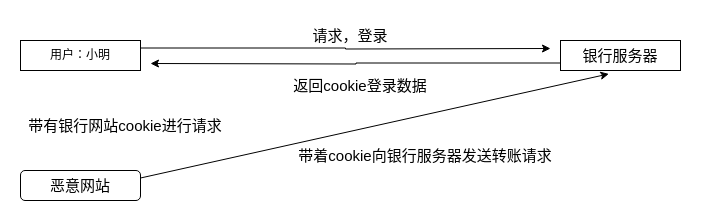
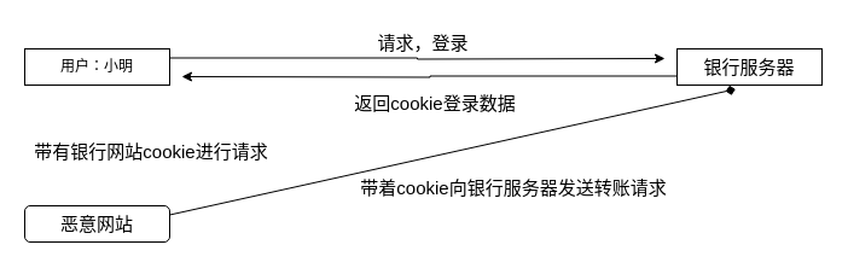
  <mxCell id="0" />
  <mxCell id="1" parent="0" />
  <mxCell id="2" style="edgeStyle=orthogonalEdgeStyle;rounded=0;orthogonalLoop=1;jettySize=auto;html=1;exitX=1;exitY=0.25;exitDx=0;exitDy=0;fontSize=15;" edge="1" parent="1" source="4"><mxGeometry relative="1" as="geometry"><mxPoint x="550" y="48" as="targetPoint" /></mxGeometry></mxCell>
  <mxCell id="3" style="edgeStyle=orthogonalEdgeStyle;rounded=0;orthogonalLoop=1;jettySize=auto;html=1;exitX=0.75;exitY=1;exitDx=0;exitDy=0;fontSize=15;entryX=0.75;entryY=1;entryDx=0;entryDy=0;" edge="1" parent="1" source="4" target="4"><mxGeometry relative="1" as="geometry"><mxPoint x="280" y="240" as="targetPoint" /><Array as="points" /></mxGeometry></mxCell>
  <mxCell id="4" value="用户：小明" style="rounded=0;whiteSpace=wrap;html=1;" vertex="1" parent="1"><mxGeometry x="20" y="40" width="120" height="30" as="geometry" /></mxCell>
  <mxCell id="5" style="edgeStyle=orthogonalEdgeStyle;rounded=0;orthogonalLoop=1;jettySize=auto;html=1;exitX=0;exitY=0.75;exitDx=0;exitDy=0;fontSize=15;" edge="1" parent="1" source="6"><mxGeometry relative="1" as="geometry"><mxPoint x="150" y="63" as="targetPoint" /></mxGeometry></mxCell>
  <mxCell id="6" value="银行服务器" style="rounded=0;whiteSpace=wrap;html=1;fontSize=15;" vertex="1" parent="1"><mxGeometry x="560" y="40" width="120" height="30" as="geometry" /></mxCell>
  <mxCell id="7" value="请求，登录" style="text;html=1;strokeColor=none;fillColor=none;align=center;verticalAlign=middle;whiteSpace=wrap;rounded=0;fontSize=15;" vertex="1" parent="1"><mxGeometry x="310" y="20" width="80" height="30" as="geometry" /></mxCell>
  <mxCell id="8" value="返回cookie登录数据" style="text;html=1;strokeColor=none;fillColor=none;align=center;verticalAlign=middle;whiteSpace=wrap;rounded=0;fontSize=15;" vertex="1" parent="1"><mxGeometry x="290" y="70" width="140" height="30" as="geometry" /></mxCell>
  <mxCell id="9" value="恶意网站" style="whiteSpace=wrap;html=1;fontSize=15;rounded=1;" vertex="1" parent="1"><mxGeometry x="20" y="170" width="120" height="30" as="geometry" /></mxCell>
  <mxCell id="10" value="带有银行网站cookie进行请求" style="text;html=1;strokeColor=none;fillColor=none;align=center;verticalAlign=middle;whiteSpace=wrap;rounded=0;fontSize=15;" vertex="1" parent="1"><mxGeometry x="20" y="110" width="210" height="30" as="geometry" /></mxCell>
- <mxCell id="11" value="" style="endArrow=classic;html=1;rounded=0;fontSize=15;entryX=0.403;entryY=1.113;entryDx=0;entryDy=0;entryPerimeter=0;exitX=1;exitY=0.25;exitDx=0;exitDy=0;" edge="1" parent="1" source="9" target="6"><mxGeometry width="50" height="50" relative="1" as="geometry"><mxPoint x="340" y="190" as="sourcePoint" /><mxPoint x="390" y="140" as="targetPoint" /></mxGeometry></mxCell>
+ <mxCell id="11" value="" style="endArrow=diamond;html=1;rounded=0;fontSize=15;entryX=0.403;entryY=1.113;entryDx=0;entryDy=0;entryPerimeter=0;exitX=1;exitY=0.25;exitDx=0;exitDy=0;" edge="1" parent="1" source="9" target="6"><mxGeometry width="50" height="50" relative="1" as="geometry"><mxPoint x="340" y="190" as="sourcePoint" /><mxPoint x="390" y="140" as="targetPoint" /></mxGeometry></mxCell>
  <mxCell id="12" value="带着cookie向银行服务器发送转账请求" style="text;html=1;strokeColor=none;fillColor=none;align=center;verticalAlign=middle;whiteSpace=wrap;rounded=0;fontSize=15;" vertex="1" parent="1"><mxGeometry x="290" y="140" width="270" height="30" as="geometry" /></mxCell>
